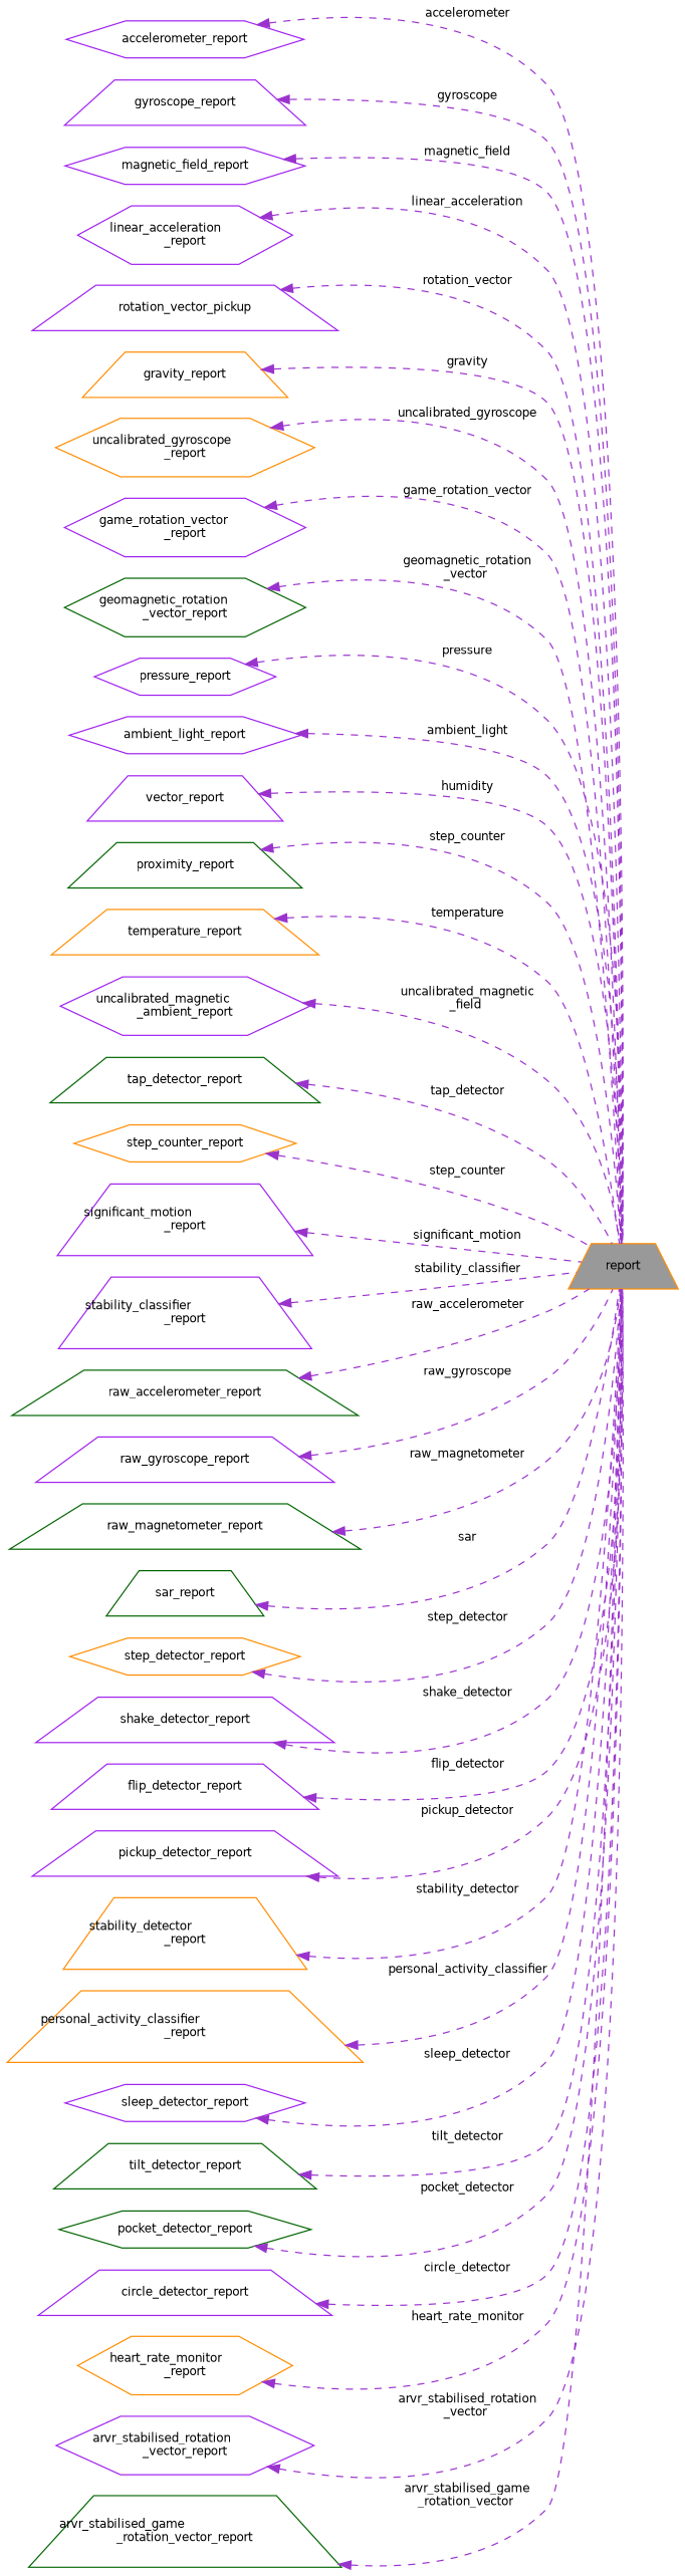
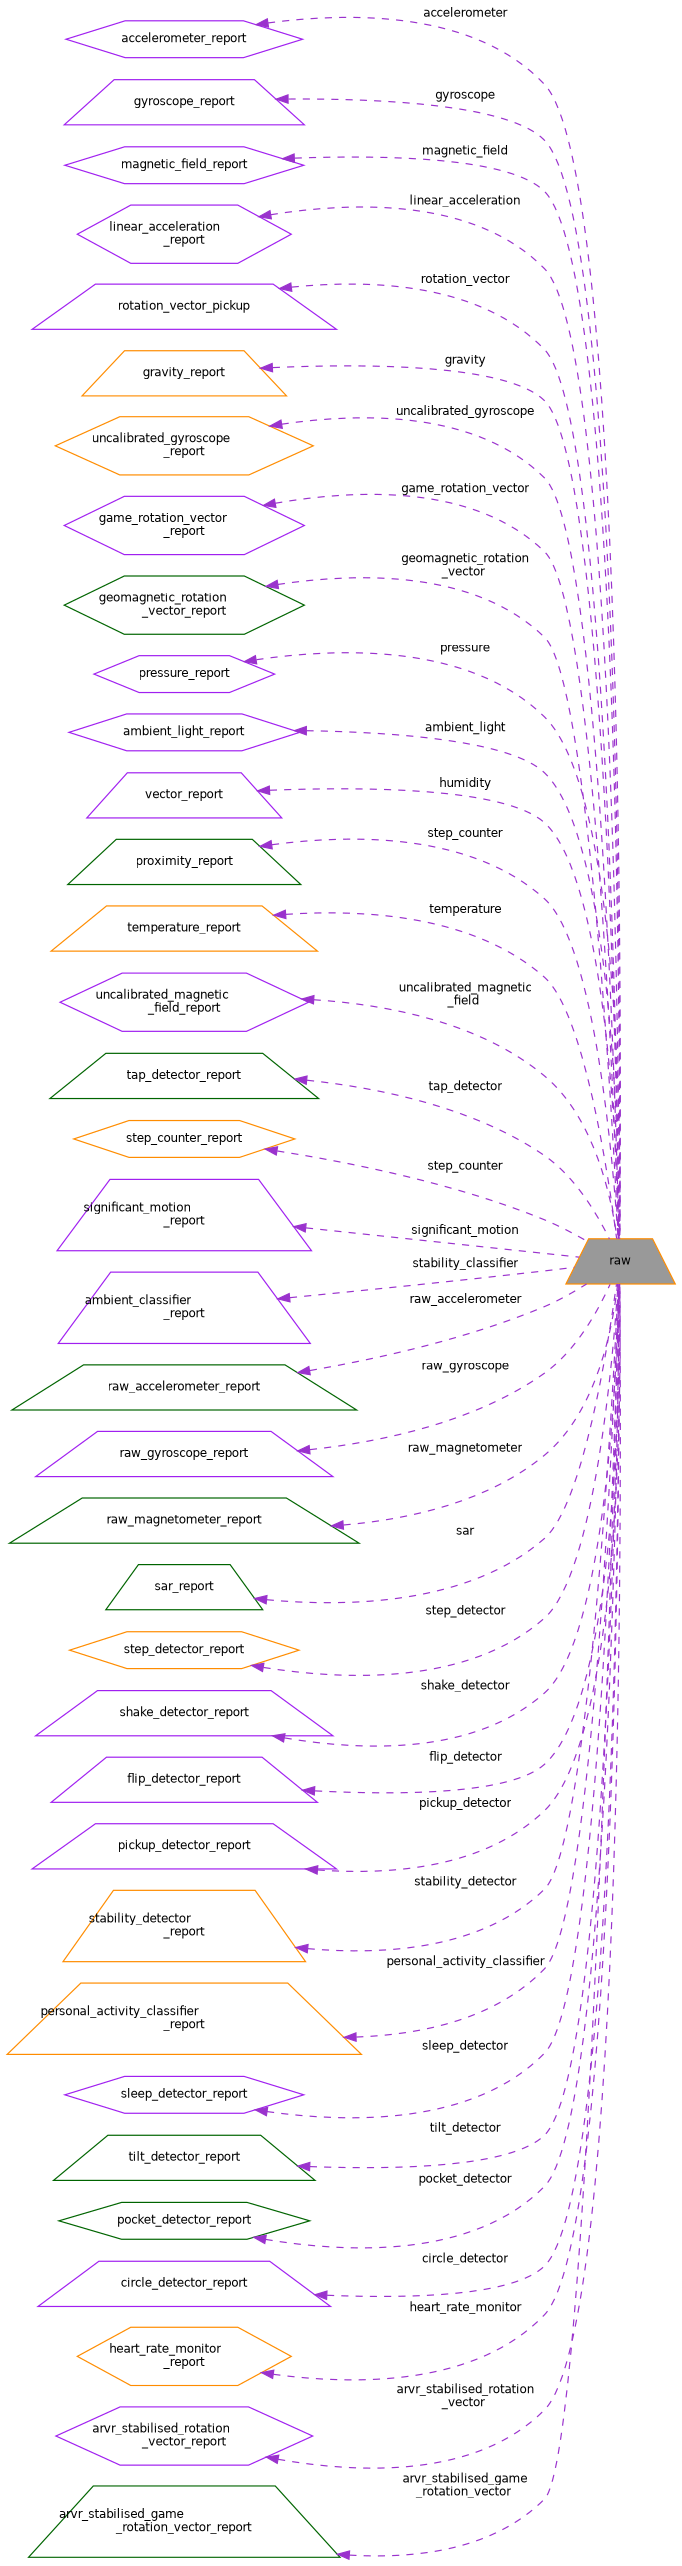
  digraph {
    rankdir=LR
    node [color=purple fillcolor=white fontname=Helvetica fontsize=10 shape=trapezium style=filled]
    edge [color=darkorchid3 dir=back fontname=Helvetica fontsize=10 labelfontname=Helvetica labelfontsize=10 style=dashed]
-   n1 [color=darkorange fillcolor=grey60 fontcolor=black height=0.2 label=report width=0.4]
+   n1 [color=darkorange fillcolor=grey60 fontcolor=black height=0.2 label=raw width=0.4]
    n2 [height=0.2 label=accelerometer_report shape=hexagon width=0.4]
    n3 [height=0.2 label=gyroscope_report width=0.4]
    n4 [height=0.2 label=magnetic_field_report shape=hexagon width=0.4]
    n5 [height=0.2 label="linear_acceleration\l_report" shape=hexagon width=0.4]
    n6 [height=0.2 label=rotation_vector_pickup width=0.4]
    n7 [color=darkorange height=0.2 label=gravity_report width=0.4]
    n8 [color=darkorange height=0.2 label="uncalibrated_gyroscope\l_report" shape=hexagon width=0.4]
    n9 [height=0.2 label="game_rotation_vector\l_report" shape=hexagon width=0.4]
    n10 [color=darkgreen height=0.2 label="geomagnetic_rotation\l_vector_report" shape=hexagon width=0.4]
    n11 [height=0.2 label=pressure_report shape=hexagon width=0.4]
    n12 [height=0.2 label=ambient_light_report shape=hexagon width=0.4]
    n13 [height=0.2 label=vector_report width=0.4]
    n14 [color=darkgreen height=0.2 label=proximity_report width=0.4]
    n15 [color=darkorange height=0.2 label=temperature_report width=0.4]
-   n16 [height=0.2 label="uncalibrated_magnetic\l_ambient_report" shape=hexagon width=0.4]
+   n16 [height=0.2 label="uncalibrated_magnetic\l_field_report" shape=hexagon width=0.4]
    n17 [color=darkgreen height=0.2 label=tap_detector_report width=0.4]
    n18 [color=darkorange height=0.2 label=step_counter_report shape=hexagon width=0.4]
    n19 [height=0.2 label="significant_motion\l_report" width=0.4]
-   n20 [height=0.2 label="stability_classifier\l_report" width=0.4]
+   n20 [height=0.2 label="ambient_classifier\l_report" width=0.4]
    n21 [color=darkgreen height=0.2 label=raw_accelerometer_report width=0.4]
    n22 [height=0.2 label=raw_gyroscope_report width=0.4]
    n23 [color=darkgreen height=0.2 label=raw_magnetometer_report width=0.4]
    n24 [color=darkgreen height=0.2 label=sar_report width=0.4]
    n25 [color=darkorange height=0.2 label=step_detector_report shape=hexagon width=0.4]
    n26 [height=0.2 label=shake_detector_report width=0.4]
    n27 [height=0.2 label=flip_detector_report width=0.4]
    n28 [height=0.2 label=pickup_detector_report width=0.4]
    n29 [color=darkorange height=0.2 label="stability_detector\l_report" width=0.4]
    n30 [color=darkorange height=0.2 label="personal_activity_classifier\l_report" width=0.4]
    n31 [height=0.2 label=sleep_detector_report shape=hexagon width=0.4]
    n32 [color=darkgreen height=0.2 label=tilt_detector_report width=0.4]
    n33 [color=darkgreen height=0.2 label=pocket_detector_report shape=hexagon width=0.4]
    n34 [height=0.2 label=circle_detector_report width=0.4]
    n35 [color=darkorange height=0.2 label="heart_rate_monitor\l_report" shape=hexagon width=0.4]
    n36 [height=0.2 label="arvr_stabilised_rotation\l_vector_report" shape=hexagon width=0.4]
    n37 [color=darkgreen height=0.2 label="arvr_stabilised_game\l_rotation_vector_report" width=0.4]
    n2 -> n1 [label=" accelerometer"]
    n3 -> n1 [label=" gyroscope"]
    n4 -> n1 [label=" magnetic_field"]
    n5 -> n1 [label=" linear_acceleration"]
    n6 -> n1 [label=" rotation_vector"]
    n7 -> n1 [label=" gravity"]
    n8 -> n1 [label=" uncalibrated_gyroscope"]
    n9 -> n1 [label=" game_rotation_vector"]
    n10 -> n1 [label=" geomagnetic_rotation\l_vector"]
    n11 -> n1 [label=" pressure"]
    n12 -> n1 [label=" ambient_light"]
    n13 -> n1 [label=" humidity"]
    n14 -> n1 [label=" step_counter"]
    n15 -> n1 [label=" temperature"]
    n16 -> n1 [label=" uncalibrated_magnetic\l_field"]
    n17 -> n1 [label=" tap_detector"]
    n18 -> n1 [label=" step_counter"]
    n19 -> n1 [label=" significant_motion"]
    n20 -> n1 [label=" stability_classifier"]
    n21 -> n1 [label=" raw_accelerometer"]
    n22 -> n1 [label=" raw_gyroscope"]
    n23 -> n1 [label=" raw_magnetometer"]
    n24 -> n1 [label=" sar"]
    n25 -> n1 [label=" step_detector"]
    n26 -> n1 [label=" shake_detector"]
    n27 -> n1 [label=" flip_detector"]
    n28 -> n1 [label=" pickup_detector"]
    n29 -> n1 [label=" stability_detector"]
    n30 -> n1 [label=" personal_activity_classifier"]
    n31 -> n1 [label=" sleep_detector"]
    n32 -> n1 [label=" tilt_detector"]
    n33 -> n1 [label=" pocket_detector"]
    n34 -> n1 [label=" circle_detector"]
    n35 -> n1 [label=" heart_rate_monitor"]
    n36 -> n1 [label=" arvr_stabilised_rotation\l_vector"]
    n37 -> n1 [label=" arvr_stabilised_game\l_rotation_vector"]
  }
